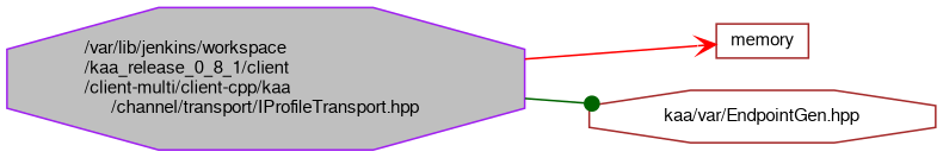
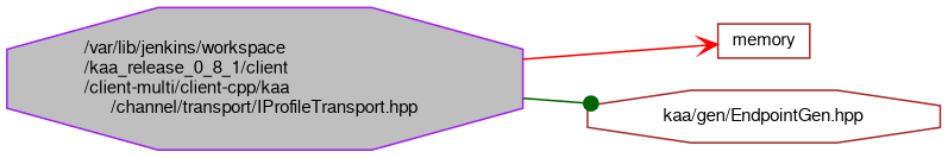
  digraph {
    rankdir=LR
    node [color=brown fontname=FreeSans fontsize=10 shape=octagon]
    edge [fontname=FreeSans fontsize=10 labelfontname=FreeSans labelfontsize=10 style=solid]
    n1 [color=purple fillcolor=grey75 fontcolor=black height=0.2 label="/var/lib/jenkins/workspace\l/kaa_release_0_8_1/client\l/client-multi/client-cpp/kaa\l/channel/transport/IProfileTransport.hpp" style=filled width=0.4]
    n2 [height=0.2 label=memory shape=box width=0.4]
-   n3 [height=0.2 label="kaa/var/EndpointGen.hpp" width=0.4]
+   n3 [height=0.2 label="kaa/gen/EndpointGen.hpp" width=0.4]
    n1 -> n2 [color=red arrowhead=vee]
    n1 -> n3 [color=darkgreen arrowhead=dot]
  }
